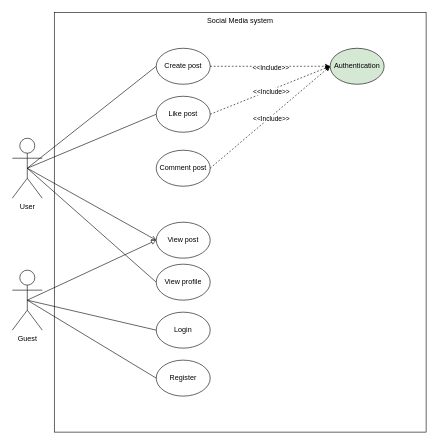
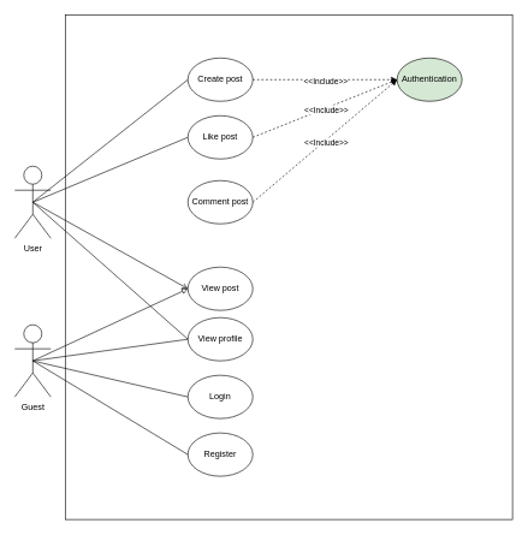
  <mxCell id="0" />
  <mxCell id="1" parent="0" />
  <mxCell id="2" value="" style="rounded=0;whiteSpace=wrap;html=1;" vertex="1" parent="1"><mxGeometry x="90" y="20" width="620" height="700" as="geometry" /></mxCell>
  <mxCell id="3" style="rounded=0;orthogonalLoop=1;jettySize=auto;html=1;exitX=0.5;exitY=0.5;exitDx=0;exitDy=0;exitPerimeter=0;entryX=0;entryY=0.5;entryDx=0;entryDy=0;strokeColor=default;endArrow=none;endFill=0;" edge="1" parent="1" source="7" target="10"><mxGeometry relative="1" as="geometry" /></mxCell>
  <mxCell id="4" style="rounded=0;orthogonalLoop=1;jettySize=auto;html=1;exitX=0.5;exitY=0.5;exitDx=0;exitDy=0;exitPerimeter=0;entryX=0;entryY=0.5;entryDx=0;entryDy=0;endArrow=none;endFill=0;" edge="1" parent="1" source="7" target="11"><mxGeometry relative="1" as="geometry" /></mxCell>
  <mxCell id="5" style="rounded=0;orthogonalLoop=1;jettySize=auto;html=1;exitX=0.5;exitY=0.5;exitDx=0;exitDy=0;exitPerimeter=0;entryX=0;entryY=0.5;entryDx=0;entryDy=0;endArrow=open;endFill=0;" edge="1" parent="1" source="7" target="20"><mxGeometry relative="1" as="geometry" /></mxCell>
  <mxCell id="6" style="rounded=0;orthogonalLoop=1;jettySize=auto;html=1;exitX=0.5;exitY=0.5;exitDx=0;exitDy=0;exitPerimeter=0;entryX=0;entryY=0.5;entryDx=0;entryDy=0;endArrow=none;endFill=0;" edge="1" parent="1" source="7" target="9"><mxGeometry relative="1" as="geometry" /></mxCell>
  <mxCell id="7" value="User" style="shape=umlActor;verticalLabelPosition=bottom;verticalAlign=top;html=1;outlineConnect=0;" vertex="1" parent="1"><mxGeometry x="20" y="230" width="50" height="100" as="geometry" /></mxCell>
  <mxCell id="8" value="Authentication" style="ellipse;whiteSpace=wrap;html=1;fillColor=#d5e8d4;" vertex="1" parent="1"><mxGeometry x="550" y="80" width="90" height="60" as="geometry" /></mxCell>
  <mxCell id="9" value="View profile" style="ellipse;whiteSpace=wrap;html=1;aspect=fixed;" vertex="1" parent="1"><mxGeometry x="260" y="440" width="90" height="60" as="geometry" /></mxCell>
  <mxCell id="10" value="Create post" style="ellipse;whiteSpace=wrap;html=1;aspect=fixed;" vertex="1" parent="1"><mxGeometry x="260" y="80" width="90" height="60" as="geometry" /></mxCell>
  <mxCell id="11" value="Like post" style="ellipse;whiteSpace=wrap;html=1;aspect=fixed;" vertex="1" parent="1"><mxGeometry x="260" y="160" width="90" height="60" as="geometry" /></mxCell>
  <mxCell id="12" value="Comment post" style="ellipse;whiteSpace=wrap;html=1;aspect=fixed;" vertex="1" parent="1"><mxGeometry x="260" y="250" width="90" height="60" as="geometry" /></mxCell>
  <mxCell id="13" value="Register" style="ellipse;whiteSpace=wrap;html=1;aspect=fixed;" vertex="1" parent="1"><mxGeometry x="260" y="600" width="90" height="60" as="geometry" /></mxCell>
  <mxCell id="14" style="rounded=0;orthogonalLoop=1;jettySize=auto;html=1;exitX=0.5;exitY=0.5;exitDx=0;exitDy=0;exitPerimeter=0;entryX=0;entryY=0.5;entryDx=0;entryDy=0;endArrow=none;endFill=0;" edge="1" parent="1" source="18" target="13"><mxGeometry relative="1" as="geometry" /></mxCell>
  <mxCell id="15" style="rounded=0;orthogonalLoop=1;jettySize=auto;html=1;exitX=0.5;exitY=0.5;exitDx=0;exitDy=0;exitPerimeter=0;entryX=0;entryY=0.5;entryDx=0;entryDy=0;endArrow=none;endFill=0;" edge="1" parent="1" source="18" target="19"><mxGeometry relative="1" as="geometry" /></mxCell>
+ <mxCell id="16" style="rounded=0;orthogonalLoop=1;jettySize=auto;html=1;exitX=0.5;exitY=0.5;exitDx=0;exitDy=0;exitPerimeter=0;entryX=0;entryY=0.5;entryDx=0;entryDy=0;endArrow=none;endFill=0;" edge="1" parent="1" source="18" target="9"><mxGeometry relative="1" as="geometry" /></mxCell>
  <mxCell id="17" style="rounded=0;orthogonalLoop=1;jettySize=auto;html=1;exitX=0.5;exitY=0.5;exitDx=0;exitDy=0;exitPerimeter=0;entryX=0;entryY=0.5;entryDx=0;entryDy=0;endArrow=block;endFill=0;" edge="1" parent="1" source="18" target="20"><mxGeometry relative="1" as="geometry" /></mxCell>
  <mxCell id="18" value="Guest" style="shape=umlActor;verticalLabelPosition=bottom;verticalAlign=top;html=1;outlineConnect=0;" vertex="1" parent="1"><mxGeometry x="20" y="450" width="50" height="100" as="geometry" /></mxCell>
  <mxCell id="19" value="Login" style="ellipse;whiteSpace=wrap;html=1;aspect=fixed;" vertex="1" parent="1"><mxGeometry x="260" y="520" width="90" height="60" as="geometry" /></mxCell>
  <mxCell id="20" value="View post" style="ellipse;whiteSpace=wrap;html=1;aspect=fixed;" vertex="1" parent="1"><mxGeometry x="260" y="370" width="90" height="60" as="geometry" /></mxCell>
  <mxCell id="21" style="edgeStyle=orthogonalEdgeStyle;rounded=0;orthogonalLoop=1;jettySize=auto;html=1;exitX=0.5;exitY=1;exitDx=0;exitDy=0;" edge="1" parent="1" source="20" target="20"><mxGeometry relative="1" as="geometry" /></mxCell>
  <mxCell id="22" value="" style="endArrow=classic;html=1;rounded=0;exitX=1;exitY=0.5;exitDx=0;exitDy=0;entryX=0;entryY=0.5;entryDx=0;entryDy=0;dashed=1;" edge="1" parent="1" source="10" target="8"><mxGeometry relative="1" as="geometry"><mxPoint x="200" y="380" as="sourcePoint" /><mxPoint x="360" y="380" as="targetPoint" /></mxGeometry></mxCell>
  <mxCell id="23" value="&amp;lt;&amp;lt;Include&amp;gt;&amp;gt;" style="edgeLabel;html=1;align=center;verticalAlign=middle;resizable=0;points=[];" vertex="1" connectable="0" parent="22"><mxGeometry x="0.0" y="-2" relative="1" as="geometry"><mxPoint as="offset" /></mxGeometry></mxCell>
  <mxCell id="24" value="" style="endArrow=classic;html=1;rounded=0;exitX=1;exitY=0.5;exitDx=0;exitDy=0;entryX=0;entryY=0.5;entryDx=0;entryDy=0;dashed=1;" edge="1" parent="1" source="11" target="8"><mxGeometry relative="1" as="geometry"><mxPoint x="360" y="120" as="sourcePoint" /><mxPoint x="560" y="110" as="targetPoint" /></mxGeometry></mxCell>
  <mxCell id="25" value="&amp;lt;&amp;lt;Include&amp;gt;&amp;gt;" style="edgeLabel;html=1;align=center;verticalAlign=middle;resizable=0;points=[];" vertex="1" connectable="0" parent="24"><mxGeometry x="0.0" y="-2" relative="1" as="geometry"><mxPoint as="offset" /></mxGeometry></mxCell>
  <mxCell id="26" value="" style="endArrow=classic;html=1;rounded=0;exitX=1;exitY=0.5;exitDx=0;exitDy=0;entryX=0;entryY=0.5;entryDx=0;entryDy=0;dashed=1;" edge="1" parent="1" source="12" target="8"><mxGeometry relative="1" as="geometry"><mxPoint x="370" y="130" as="sourcePoint" /><mxPoint x="570" y="120" as="targetPoint" /></mxGeometry></mxCell>
  <mxCell id="27" value="&amp;lt;&amp;lt;Include&amp;gt;&amp;gt;" style="edgeLabel;html=1;align=center;verticalAlign=middle;resizable=0;points=[];" vertex="1" connectable="0" parent="26"><mxGeometry x="0.0" y="-2" relative="1" as="geometry"><mxPoint as="offset" /></mxGeometry></mxCell>
- <mxCell id="28" value="Social Media system" style="text;html=1;align=center;verticalAlign=middle;whiteSpace=wrap;rounded=0;" vertex="1" parent="1"><mxGeometry x="325" y="20" width="150" height="30" as="geometry" /></mxCell>
